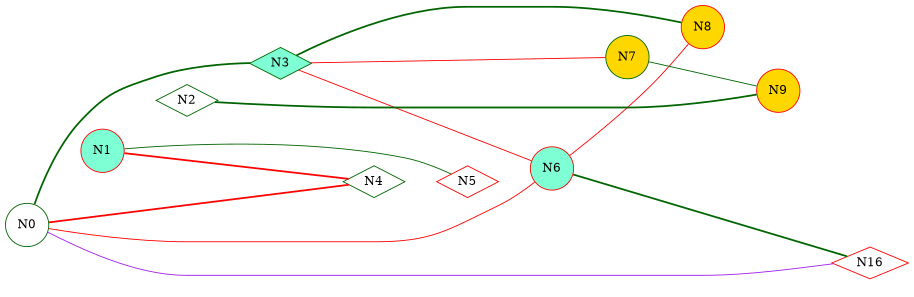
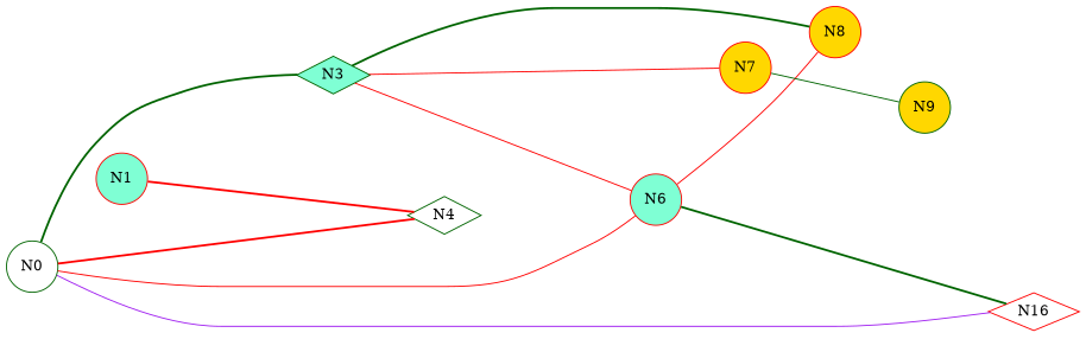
  digraph {
    rankdir=LR
    node [color=red fillcolor=white shape=circle style=filled]
    edge [arrowhead=none style=invis]
    N0 [color=darkgreen]
    N1 [fillcolor=aquamarine]
-   N2 [color=darkgreen shape=diamond]
    N3 [color=darkgreen fillcolor=aquamarine shape=diamond]
    N4 [color=darkgreen shape=diamond]
-   N5 [shape=diamond]
    N6 [fillcolor=aquamarine]
-   N7 [color=darkgreen fillcolor=gold]
+   N7 [fillcolor=gold]
    N8 [fillcolor=gold]
-   N9 [fillcolor=gold]
+   N9 [color=darkgreen fillcolor=gold]
    n11 [label=N16 shape=diamond]
    N0 -> N1
-   N1 -> N2
-   N2 -> N3
    N3 -> N0 [color=darkgreen style=bold]
    N3 -> N4
    N4 -> N0 [color=red style=bold]
    N4 -> N1 [color=red style=bold]
-   N4 -> N5
-   N5 -> N1 [color=darkgreen style=solid]
-   N5 -> N6
    N6 -> N0 [color=red style=solid]
    N6 -> N3 [color=red style=solid]
    N6 -> N7
    N7 -> N3 [color=red style=solid]
    N7 -> N8
    N8 -> N3 [color=darkgreen style=bold]
    N8 -> N6 [color=red style=solid]
    N8 -> N9
-   N9 -> N2 [color=darkgreen style=bold]
    N9 -> N7 [color=darkgreen style=solid]
    N9 -> n11
    n11 -> N0
    n11 -> N0 [color=purple style=solid]
    n11 -> N6 [color=darkgreen style=bold]
  }
